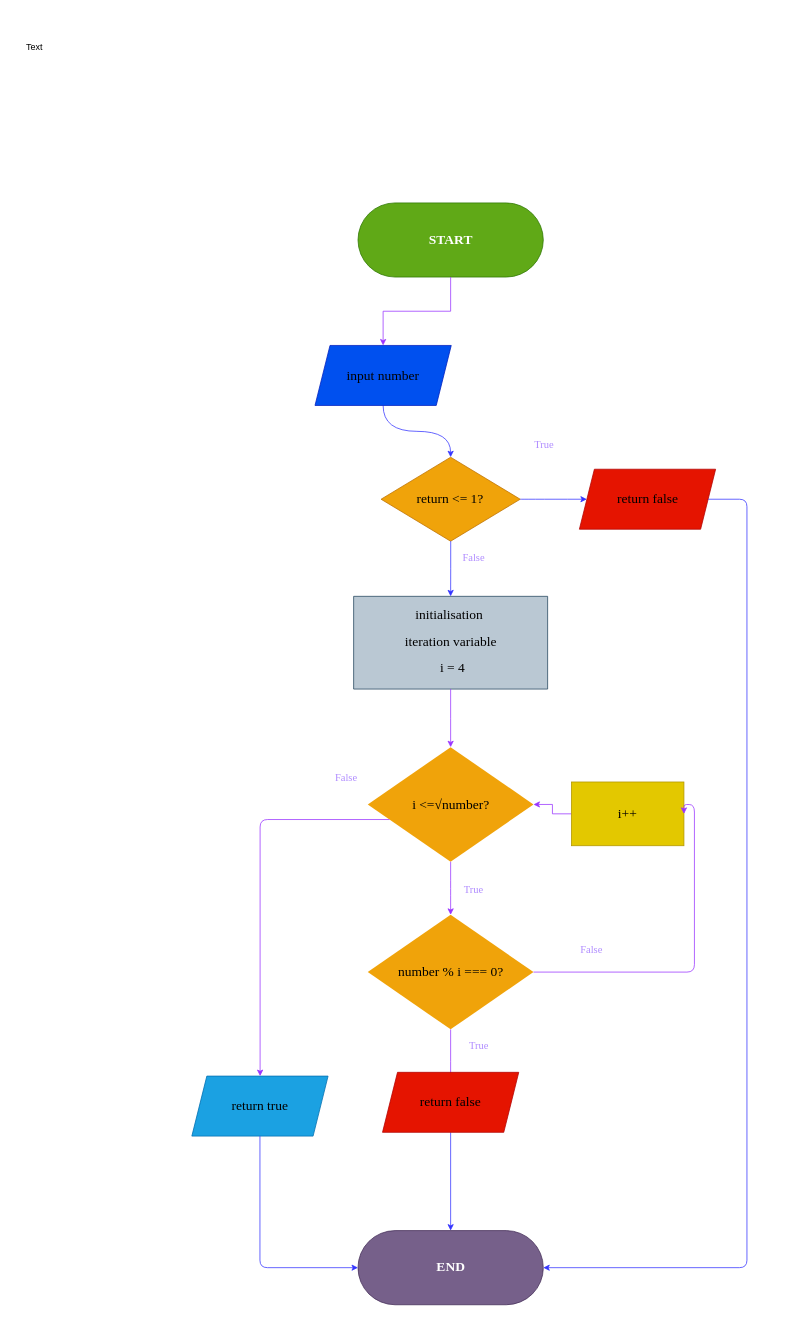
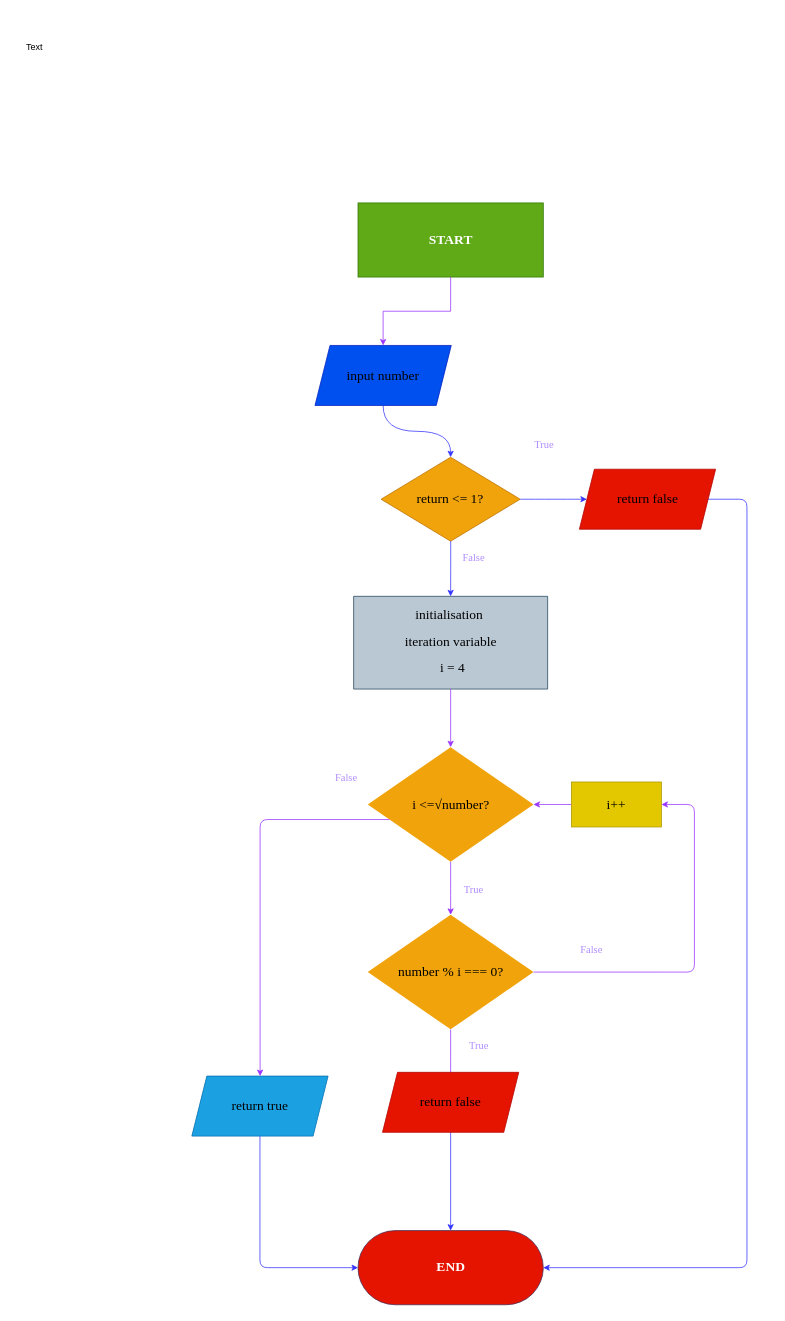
  <mxCell id="0" />
  <mxCell id="1" parent="0" />
  <mxCell id="2" style="edgeStyle=orthogonalEdgeStyle;orthogonalLoop=1;jettySize=auto;html=1;entryX=0.5;entryY=0;entryDx=0;entryDy=0;curved=1;strokeColor=#3333FF;" parent="1" source="3" target="25" edge="1"><mxGeometry relative="1" as="geometry"><mxPoint x="607" y="549" as="targetPoint" /></mxGeometry></mxCell>
  <mxCell id="3" value="&lt;font color=&quot;#000000&quot; face=&quot;Montserrat&quot;&gt;&lt;span style=&quot;font-size: 18px;&quot;&gt;input number&lt;/span&gt;&lt;/font&gt;" style="shape=parallelogram;perimeter=parallelogramPerimeter;whiteSpace=wrap;html=1;fixedSize=1;fillColor=#0050ef;strokeColor=#001DBC;fontColor=#ffffff;" parent="1" vertex="1"><mxGeometry x="419.18" y="460" width="181.64" height="80.02" as="geometry" /></mxCell>
- <mxCell id="4" value="&lt;b&gt;&lt;font style=&quot;font-size: 18px;&quot;&gt;START&lt;/font&gt;&lt;/b&gt;" style="rounded=1;whiteSpace=wrap;html=1;arcSize=50;fillColor=#60a917;strokeColor=#2D7600;fontColor=#ffffff;fontFamily=Montserrat;fontSource=https%3A%2F%2Ffonts.googleapis.com%2Fcss%3Ffamily%3DMontserrat;fontSize=14;" parent="1" vertex="1"><mxGeometry x="476.506" y="270" width="246.995" height="98.841" as="geometry" /></mxCell>
+ <mxCell id="4" value="&lt;b&gt;&lt;font style=&quot;font-size: 18px;&quot;&gt;START&lt;/font&gt;&lt;/b&gt;" style="whiteSpace=wrap;html=1;arcSize=50;fillColor=#60a917;strokeColor=#2D7600;fontColor=#ffffff;fontFamily=Montserrat;fontSource=https%3A%2F%2Ffonts.googleapis.com%2Fcss%3Ffamily%3DMontserrat;fontSize=14;rounded=0;" parent="1" vertex="1"><mxGeometry x="476.506" y="270" width="246.995" height="98.841" as="geometry" /></mxCell>
  <mxCell id="5" style="edgeStyle=orthogonalEdgeStyle;rounded=0;orthogonalLoop=1;jettySize=auto;html=1;entryX=0.5;entryY=0;entryDx=0;entryDy=0;strokeColor=#9933FF;" parent="1" source="4" target="3" edge="1"><mxGeometry relative="1" as="geometry" /></mxCell>
  <mxCell id="6" value="&lt;font style=&quot;font-size: 14px;&quot; color=&quot;#b08cff&quot;&gt;True&lt;/font&gt;" style="text;html=1;align=center;verticalAlign=middle;whiteSpace=wrap;rounded=0;fontFamily=Montserrat;fontSource=https%3A%2F%2Ffonts.googleapis.com%2Fcss%3Ffamily%3DMontserrat;fontSize=14;fillColor=none;" parent="1" vertex="1"><mxGeometry x="674.999" y="569.002" width="99.663" height="47.245" as="geometry" /></mxCell>
  <mxCell id="7" value="&lt;h1&gt;&lt;font color=&quot;#ffffff&quot; face=&quot;Montserrat&quot;&gt;&lt;span style=&quot;font-size: 38px;&quot;&gt;FLOWCHART MENENTUKAN&amp;nbsp;&lt;/span&gt;&lt;/font&gt;&lt;/h1&gt;&lt;h1&gt;&lt;font color=&quot;#ffffff&quot; face=&quot;Montserrat&quot;&gt;&lt;span style=&quot;font-size: 38px;&quot;&gt;BILANGAN KAREN ( BILANGAN PRIMA )&lt;/span&gt;&lt;/font&gt;&lt;/h1&gt;" style="text;html=1;strokeColor=none;fillColor=none;spacing=5;spacingTop=-20;whiteSpace=wrap;overflow=hidden;rounded=0;fontSize=12;align=center;" parent="1" vertex="1"><mxGeometry x="176.88" y="20" width="846.25" height="240" as="geometry" /></mxCell>
  <mxCell id="8" value="&lt;p style=&quot;line-height: 180%;&quot;&gt;&lt;font face=&quot;Montserrat&quot; color=&quot;#000000&quot;&gt;&lt;span style=&quot;font-size: 18px;&quot;&gt;initialisation&amp;nbsp;&lt;/span&gt;&lt;/font&gt;&lt;/p&gt;&lt;p style=&quot;line-height: 180%;&quot;&gt;&lt;font face=&quot;Montserrat&quot; color=&quot;#000000&quot;&gt;&lt;span style=&quot;font-size: 18px;&quot;&gt;iteration&amp;nbsp;&lt;/span&gt;&lt;/font&gt;&lt;span style=&quot;font-size: 18px; color: rgb(0, 0, 0); font-family: Montserrat; background-color: initial;&quot;&gt;variable&lt;/span&gt;&lt;/p&gt;&lt;p style=&quot;line-height: 180%;&quot;&gt;&lt;span style=&quot;font-size: 18px; color: rgb(0, 0, 0); font-family: Montserrat; background-color: initial;&quot;&gt;&amp;nbsp;i = 4&lt;/span&gt;&lt;/p&gt;" style="shape=parallelogram;perimeter=parallelogramPerimeter;whiteSpace=wrap;html=1;fixedSize=1;fillColor=#bac8d3;strokeColor=#23445d;size=-79.657;" parent="1" vertex="1"><mxGeometry x="470.677" y="794.455" width="258.618" height="123.636" as="geometry" /></mxCell>
  <mxCell id="9" value="&lt;font color=&quot;#000000&quot; style=&quot;font-size: 18px;&quot;&gt;i &amp;lt;=√number?&lt;/font&gt;" style="rhombus;whiteSpace=wrap;html=1;fontSize=14;fontFamily=Montserrat;fillColor=#F0A30A;strokeColor=none;fontSource=https%3A%2F%2Ffonts.googleapis.com%2Fcss%3Ffamily%3DMontserrat;" parent="1" vertex="1"><mxGeometry x="489.51" y="995.57" width="220.94" height="152.73" as="geometry" /></mxCell>
  <mxCell id="10" style="edgeStyle=orthogonalEdgeStyle;rounded=0;orthogonalLoop=1;jettySize=auto;html=1;strokeColor=#9933FF;" parent="1" source="8" target="9" edge="1"><mxGeometry relative="1" as="geometry" /></mxCell>
  <mxCell id="11" value="&lt;font style=&quot;font-size: 14px;&quot; color=&quot;#b08cff&quot;&gt;False&lt;/font&gt;" style="text;html=1;align=center;verticalAlign=middle;whiteSpace=wrap;rounded=0;fontFamily=Montserrat;fontSource=https%3A%2F%2Ffonts.googleapis.com%2Fcss%3Ffamily%3DMontserrat;fontSize=14;fillColor=none;" parent="1" vertex="1"><mxGeometry x="411.359" y="1013.512" width="99.663" height="47.245" as="geometry" /></mxCell>
  <mxCell id="12" value="&lt;font style=&quot;font-size: 14px;&quot; color=&quot;#b08cff&quot;&gt;True&lt;/font&gt;" style="text;html=1;align=center;verticalAlign=middle;whiteSpace=wrap;rounded=0;fontFamily=Montserrat;fontSource=https%3A%2F%2Ffonts.googleapis.com%2Fcss%3Ffamily%3DMontserrat;fontSize=14;fillColor=none;" parent="1" vertex="1"><mxGeometry x="571.687" y="1148.298" width="117.5" height="78.153" as="geometry" /></mxCell>
  <mxCell id="13" style="edgeStyle=orthogonalEdgeStyle;rounded=0;orthogonalLoop=1;jettySize=auto;html=1;entryX=1;entryY=0.5;entryDx=0;entryDy=0;strokeColor=#9933FF;" parent="1" source="14" target="9" edge="1"><mxGeometry relative="1" as="geometry" /></mxCell>
- <mxCell id="14" value="&lt;font color=&quot;#000000&quot; style=&quot;font-size: 18px;&quot; data-font-src=&quot;https://fonts.googleapis.com/css?family=Montserrat&quot; face=&quot;Montserrat&quot;&gt;i++&lt;/font&gt;" style="whiteSpace=wrap;html=1;fillColor=#e3c800;strokeColor=#B09500;fontColor=#000000;" parent="1" vertex="1"><mxGeometry x="761.02" y="1041.94" width="150" height="85" as="geometry" /></mxCell>
+ <mxCell id="14" value="&lt;font color=&quot;#000000&quot; style=&quot;font-size: 18px;&quot; data-font-src=&quot;https://fonts.googleapis.com/css?family=Montserrat&quot; face=&quot;Montserrat&quot;&gt;i++&lt;/font&gt;" style="whiteSpace=wrap;html=1;fillColor=#e3c800;strokeColor=#B09500;fontColor=#000000;" parent="1" vertex="1"><mxGeometry x="761.02" y="1041.94" width="120" height="60" as="geometry" /></mxCell>
  <mxCell id="15" style="edgeStyle=orthogonalEdgeStyle;rounded=1;orthogonalLoop=1;jettySize=auto;html=1;entryX=1;entryY=0.5;entryDx=0;entryDy=0;strokeColor=#9933FF;exitX=1;exitY=0.5;exitDx=0;exitDy=0;" parent="1" source="17" target="14" edge="1"><mxGeometry relative="1" as="geometry"><Array as="points"><mxPoint x="925" y="1295" /><mxPoint x="925" y="1072" /></Array><mxPoint x="785" y="1424.095" as="sourcePoint" /></mxGeometry></mxCell>
  <mxCell id="16" style="edgeStyle=orthogonalEdgeStyle;rounded=1;orthogonalLoop=1;jettySize=auto;html=1;strokeColor=#9933FF;entryX=0.5;entryY=0;entryDx=0;entryDy=0;" parent="1" source="9" target="17" edge="1"><mxGeometry relative="1" as="geometry"><mxPoint x="600.048" y="1218.07" as="targetPoint" /></mxGeometry></mxCell>
  <mxCell id="17" value="&lt;font color=&quot;#000000&quot; style=&quot;font-size: 18px;&quot;&gt;number % i === 0?&lt;/font&gt;" style="rhombus;whiteSpace=wrap;html=1;fontSize=14;fontFamily=Montserrat;fillColor=#F0A30A;strokeColor=none;fontSource=https%3A%2F%2Ffonts.googleapis.com%2Fcss%3Ffamily%3DMontserrat;" parent="1" vertex="1"><mxGeometry x="489.52" y="1219" width="220.94" height="152.73" as="geometry" /></mxCell>
  <mxCell id="18" style="edgeStyle=orthogonalEdgeStyle;rounded=0;orthogonalLoop=1;jettySize=auto;html=1;strokeColor=#9933FF;entryX=0;entryY=0;entryDx=84.969;entryDy=0;entryPerimeter=0;" parent="1" source="17" edge="1"><mxGeometry relative="1" as="geometry"><mxPoint x="599.969" y="1458.07" as="targetPoint" /></mxGeometry></mxCell>
  <mxCell id="19" value="&lt;font style=&quot;font-size: 14px;&quot; color=&quot;#b08cff&quot;&gt;True&lt;/font&gt;" style="text;html=1;align=center;verticalAlign=middle;whiteSpace=wrap;rounded=0;fontFamily=Montserrat;fontSource=https%3A%2F%2Ffonts.googleapis.com%2Fcss%3Ffamily%3DMontserrat;fontSize=14;fillColor=none;" parent="1" vertex="1"><mxGeometry x="578.957" y="1355.858" width="117.5" height="78.153" as="geometry" /></mxCell>
  <mxCell id="20" style="edgeStyle=orthogonalEdgeStyle;rounded=1;orthogonalLoop=1;jettySize=auto;html=1;strokeColor=#3333FF;" parent="1" source="21" target="30" edge="1"><mxGeometry relative="1" as="geometry" /></mxCell>
  <mxCell id="21" value="&lt;font color=&quot;#000000&quot; face=&quot;Montserrat&quot;&gt;&lt;span style=&quot;font-size: 18px;&quot;&gt;return false&lt;/span&gt;&lt;/font&gt;" style="shape=parallelogram;perimeter=parallelogramPerimeter;whiteSpace=wrap;html=1;fixedSize=1;fillColor=#e51400;strokeColor=#B20000;fontColor=#ffffff;" parent="1" vertex="1"><mxGeometry x="509.18" y="1429" width="181.64" height="80.02" as="geometry" /></mxCell>
  <mxCell id="22" value="&lt;font color=&quot;#000000&quot; face=&quot;Montserrat&quot;&gt;&lt;span style=&quot;font-size: 18px;&quot;&gt;return true&lt;/span&gt;&lt;/font&gt;" style="shape=parallelogram;perimeter=parallelogramPerimeter;whiteSpace=wrap;html=1;fixedSize=1;fillColor=#1ba1e2;strokeColor=#006EAF;fontColor=#ffffff;" parent="1" vertex="1"><mxGeometry x="255" y="1434.01" width="181.64" height="80.02" as="geometry" /></mxCell>
  <mxCell id="23" style="edgeStyle=orthogonalEdgeStyle;rounded=1;orthogonalLoop=1;jettySize=auto;html=1;strokeColor=#9933FF;" parent="1" source="9" target="22" edge="1"><mxGeometry relative="1" as="geometry"><Array as="points"><mxPoint x="346" y="1092" /></Array></mxGeometry></mxCell>
  <mxCell id="24" style="edgeStyle=orthogonalEdgeStyle;orthogonalLoop=1;jettySize=auto;html=1;curved=1;strokeColor=#3333FF;" parent="1" source="25" target="28" edge="1"><mxGeometry relative="1" as="geometry" /></mxCell>
  <mxCell id="25" value="&lt;font color=&quot;#000000&quot; style=&quot;font-size: 18px;&quot;&gt;return &amp;lt;= 1?&lt;/font&gt;" style="rhombus;whiteSpace=wrap;html=1;fontSize=14;fontFamily=Montserrat;fillColor=#f0a30a;strokeColor=#BD7000;fontSource=https%3A%2F%2Ffonts.googleapis.com%2Fcss%3Ffamily%3DMontserrat;fontColor=#000000;" parent="1" vertex="1"><mxGeometry x="507.27" y="609" width="185.47" height="112" as="geometry" /></mxCell>
  <mxCell id="26" style="edgeStyle=orthogonalEdgeStyle;rounded=0;orthogonalLoop=1;jettySize=auto;html=1;entryX=0.5;entryY=0;entryDx=0;entryDy=0;strokeColor=#3333FF;" parent="1" source="25" target="8" edge="1"><mxGeometry relative="1" as="geometry"><mxPoint x="597.22" y="766.87" as="targetPoint" /></mxGeometry></mxCell>
  <mxCell id="27" value="&lt;font style=&quot;font-size: 14px;&quot; color=&quot;#b08cff&quot;&gt;False&lt;/font&gt;" style="text;html=1;align=center;verticalAlign=middle;whiteSpace=wrap;rounded=0;fontFamily=Montserrat;fontSource=https%3A%2F%2Ffonts.googleapis.com%2Fcss%3Ffamily%3DMontserrat;fontSize=14;fillColor=none;" parent="1" vertex="1"><mxGeometry x="580.609" y="720.002" width="99.663" height="47.245" as="geometry" /></mxCell>
  <mxCell id="28" value="&lt;font color=&quot;#000000&quot; face=&quot;Montserrat&quot;&gt;&lt;span style=&quot;font-size: 18px;&quot;&gt;return false&lt;/span&gt;&lt;/font&gt;" style="shape=parallelogram;perimeter=parallelogramPerimeter;whiteSpace=wrap;html=1;fixedSize=1;fillColor=#e51400;strokeColor=#B20000;fontColor=#ffffff;" parent="1" vertex="1"><mxGeometry x="771.62" y="624.99" width="181.64" height="80.02" as="geometry" /></mxCell>
  <mxCell id="29" value="&lt;font style=&quot;font-size: 14px;&quot; color=&quot;#b08cff&quot;&gt;False&lt;/font&gt;" style="text;html=1;align=center;verticalAlign=middle;whiteSpace=wrap;rounded=0;fontFamily=Montserrat;fontSource=https%3A%2F%2Ffonts.googleapis.com%2Fcss%3Ffamily%3DMontserrat;fontSize=14;fillColor=none;" parent="1" vertex="1"><mxGeometry x="729.297" y="1226.998" width="117.5" height="78.153" as="geometry" /></mxCell>
- <mxCell id="30" value="&lt;b&gt;&lt;font style=&quot;font-size: 18px;&quot;&gt;END&lt;br&gt;&lt;/font&gt;&lt;/b&gt;" style="rounded=1;whiteSpace=wrap;html=1;arcSize=50;fillColor=#76608a;strokeColor=#432D57;fontFamily=Montserrat;fontSource=https%3A%2F%2Ffonts.googleapis.com%2Fcss%3Ffamily%3DMontserrat;fontSize=14;fontColor=#ffffff;" parent="1" vertex="1"><mxGeometry x="476.506" y="1639.999" width="246.995" height="98.841" as="geometry" /></mxCell>
+ <mxCell id="30" value="&lt;b&gt;&lt;font style=&quot;font-size: 18px;&quot;&gt;END&lt;br&gt;&lt;/font&gt;&lt;/b&gt;" style="rounded=1;whiteSpace=wrap;html=1;arcSize=50;fillColor=#e51400;strokeColor=#432D57;fontFamily=Montserrat;fontSource=https%3A%2F%2Ffonts.googleapis.com%2Fcss%3Ffamily%3DMontserrat;fontSize=14;fontColor=#ffffff;" parent="1" vertex="1"><mxGeometry x="476.506" y="1639.999" width="246.995" height="98.841" as="geometry" /></mxCell>
  <mxCell id="31" style="edgeStyle=orthogonalEdgeStyle;orthogonalLoop=1;jettySize=auto;html=1;entryX=0;entryY=0.5;entryDx=0;entryDy=0;strokeColor=#3333FF;rounded=1;" parent="1" source="22" target="30" edge="1"><mxGeometry relative="1" as="geometry"><Array as="points"><mxPoint x="346" y="1689" /></Array></mxGeometry></mxCell>
  <mxCell id="32" style="edgeStyle=orthogonalEdgeStyle;orthogonalLoop=1;jettySize=auto;html=1;entryX=1;entryY=0.5;entryDx=0;entryDy=0;rounded=1;strokeColor=#3333FF;" parent="1" source="28" target="30" edge="1"><mxGeometry relative="1" as="geometry"><Array as="points"><mxPoint x="995" y="665" /><mxPoint x="995" y="1689" /></Array></mxGeometry></mxCell>
  <mxCell id="33" value="Text" style="text;html=1;align=center;verticalAlign=middle;resizable=0;points=[];autosize=1;strokeColor=none;fillColor=none;" vertex="1" parent="1"><mxGeometry x="20" y="48" width="50" height="30" as="geometry" /></mxCell>
